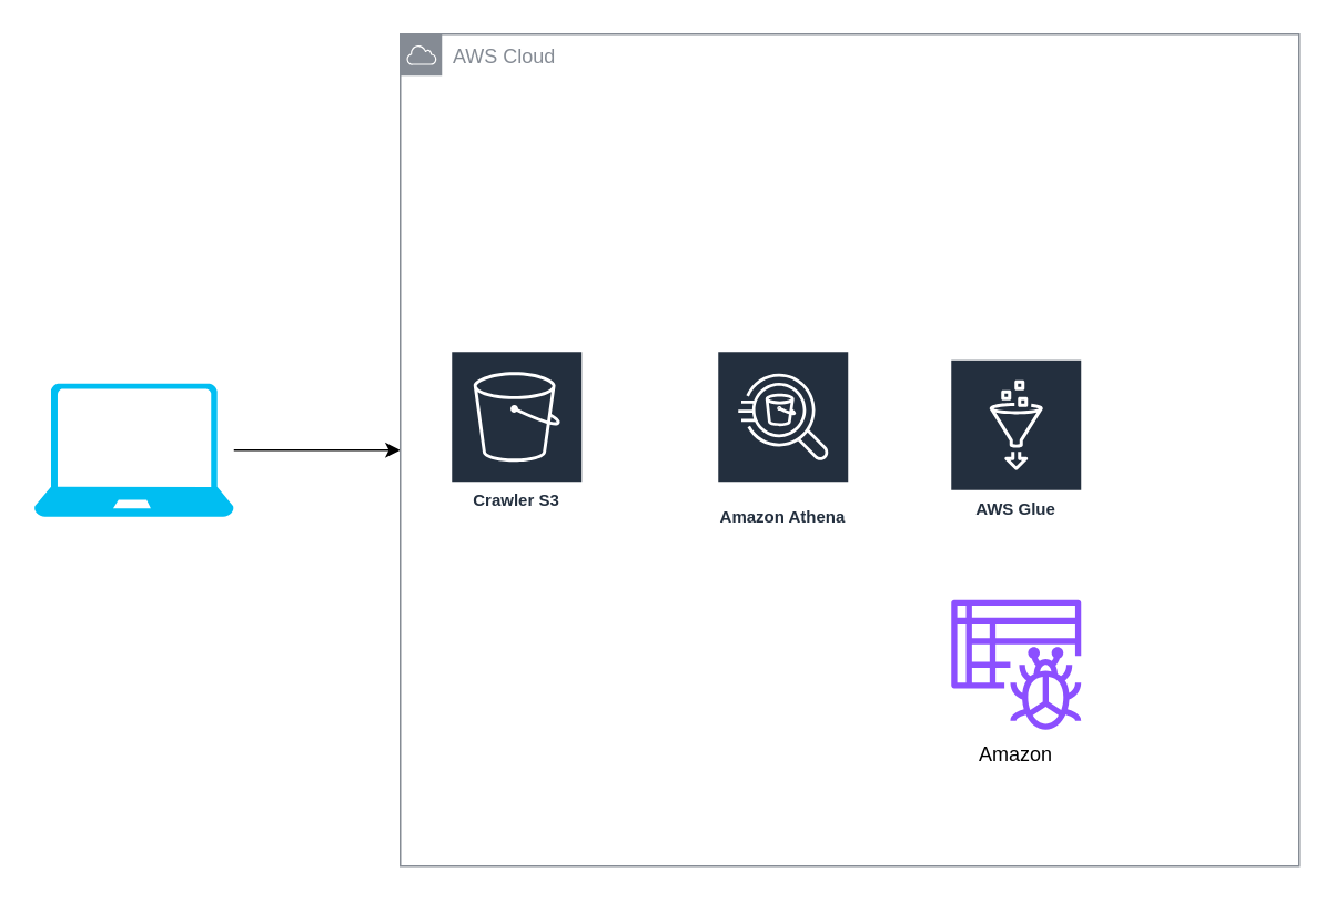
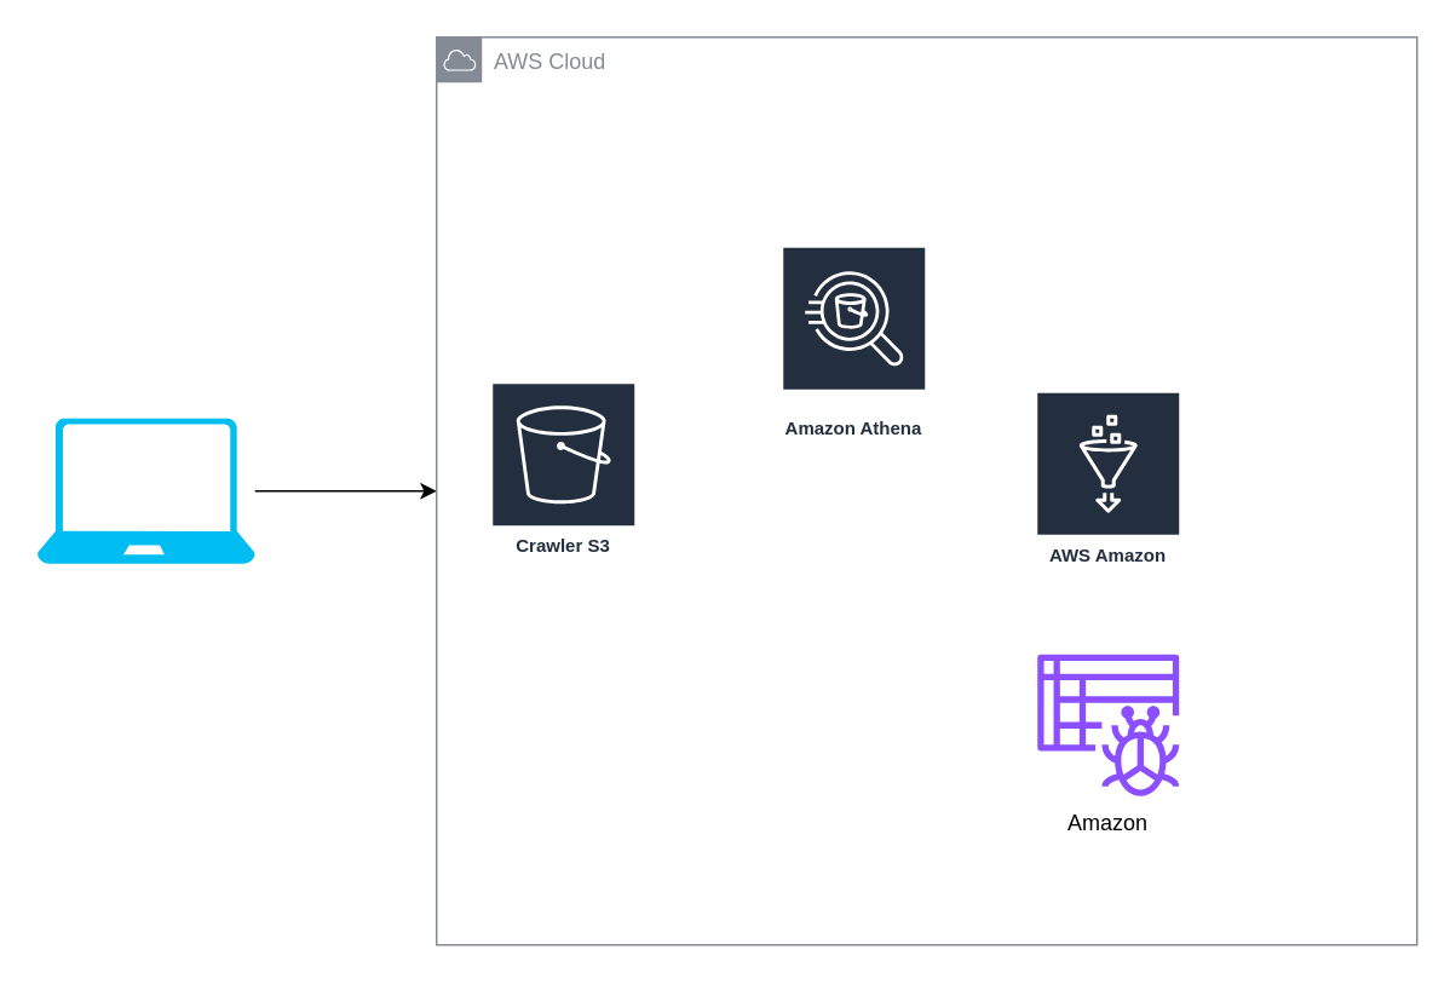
  <mxCell id="0" />
  <mxCell id="1" parent="0" />
  <mxCell id="2" value="" style="edgeStyle=orthogonalEdgeStyle;rounded=0;orthogonalLoop=1;jettySize=auto;html=1;" edge="1" parent="1" source="3" target="4"><mxGeometry relative="1" as="geometry" /></mxCell>
  <mxCell id="3" value="" style="verticalLabelPosition=bottom;html=1;verticalAlign=top;align=center;strokeColor=none;fillColor=#00BEF2;shape=mxgraph.azure.laptop;pointerEvents=1;" vertex="1" parent="1"><mxGeometry x="20" y="230" width="120" height="80" as="geometry" /></mxCell>
  <mxCell id="4" value="AWS Cloud" style="sketch=0;outlineConnect=0;gradientColor=none;html=1;whiteSpace=wrap;fontSize=12;fontStyle=0;shape=mxgraph.aws4.group;grIcon=mxgraph.aws4.group_aws_cloud;strokeColor=#858B94;fillColor=none;verticalAlign=top;align=left;spacingLeft=30;fontColor=#858B94;dashed=0;" vertex="1" parent="1"><mxGeometry x="240" y="20" width="540" height="500" as="geometry" /></mxCell>
  <mxCell id="5" value="Crawler S3" style="sketch=0;outlineConnect=0;fontColor=#232F3E;gradientColor=none;strokeColor=#ffffff;fillColor=#232F3E;dashed=0;verticalLabelPosition=middle;verticalAlign=bottom;align=center;html=1;whiteSpace=wrap;fontSize=10;fontStyle=1;spacing=3;shape=mxgraph.aws4.productIcon;prIcon=mxgraph.aws4.s3;" vertex="1" parent="1"><mxGeometry x="270" y="210" width="80" height="100" as="geometry" /></mxCell>
- <mxCell id="6" value="Amazon Athena" style="sketch=0;outlineConnect=0;fontColor=#232F3E;gradientColor=none;strokeColor=#ffffff;fillColor=#232F3E;dashed=0;verticalLabelPosition=middle;verticalAlign=bottom;align=center;html=1;whiteSpace=wrap;fontSize=10;fontStyle=1;spacing=3;shape=mxgraph.aws4.productIcon;prIcon=mxgraph.aws4.athena;" vertex="1" parent="1"><mxGeometry x="430" y="210" width="80" height="110" as="geometry" /></mxCell>
- <mxCell id="7" value="AWS Glue" style="sketch=0;outlineConnect=0;fontColor=#232F3E;gradientColor=none;strokeColor=#ffffff;fillColor=#232F3E;dashed=0;verticalLabelPosition=middle;verticalAlign=bottom;align=center;html=1;whiteSpace=wrap;fontSize=10;fontStyle=1;spacing=3;shape=mxgraph.aws4.productIcon;prIcon=mxgraph.aws4.glue;" vertex="1" parent="1"><mxGeometry x="570" y="215" width="80" height="100" as="geometry" /></mxCell>
+ <mxCell id="6" value="Amazon Athena" style="sketch=0;outlineConnect=0;fontColor=#232F3E;gradientColor=none;strokeColor=#ffffff;fillColor=#232F3E;dashed=0;verticalLabelPosition=middle;verticalAlign=bottom;align=center;html=1;whiteSpace=wrap;fontSize=10;fontStyle=1;spacing=3;shape=mxgraph.aws4.productIcon;prIcon=mxgraph.aws4.athena;" vertex="1" parent="1"><mxGeometry x="430" y="135" width="80" height="110" as="geometry" /></mxCell>
+ <mxCell id="7" value="AWS Amazon" style="sketch=0;outlineConnect=0;fontColor=#232F3E;gradientColor=none;strokeColor=#ffffff;fillColor=#232F3E;dashed=0;verticalLabelPosition=middle;verticalAlign=bottom;align=center;html=1;whiteSpace=wrap;fontSize=10;fontStyle=1;spacing=3;shape=mxgraph.aws4.productIcon;prIcon=mxgraph.aws4.glue;" vertex="1" parent="1"><mxGeometry x="570" y="215" width="80" height="100" as="geometry" /></mxCell>
  <mxCell id="8" value="" style="sketch=0;outlineConnect=0;fontColor=#232F3E;gradientColor=none;fillColor=#8C4FFF;strokeColor=none;dashed=0;verticalLabelPosition=bottom;verticalAlign=top;align=center;html=1;fontSize=12;fontStyle=0;aspect=fixed;pointerEvents=1;shape=mxgraph.aws4.glue_crawlers;" vertex="1" parent="1"><mxGeometry x="571" y="360" width="78" height="78" as="geometry" /></mxCell>
  <mxCell id="9" value="Amazon" style="text;html=1;align=center;verticalAlign=middle;whiteSpace=wrap;rounded=0;" vertex="1" parent="1"><mxGeometry x="580" y="438" width="60" height="30" as="geometry" /></mxCell>
